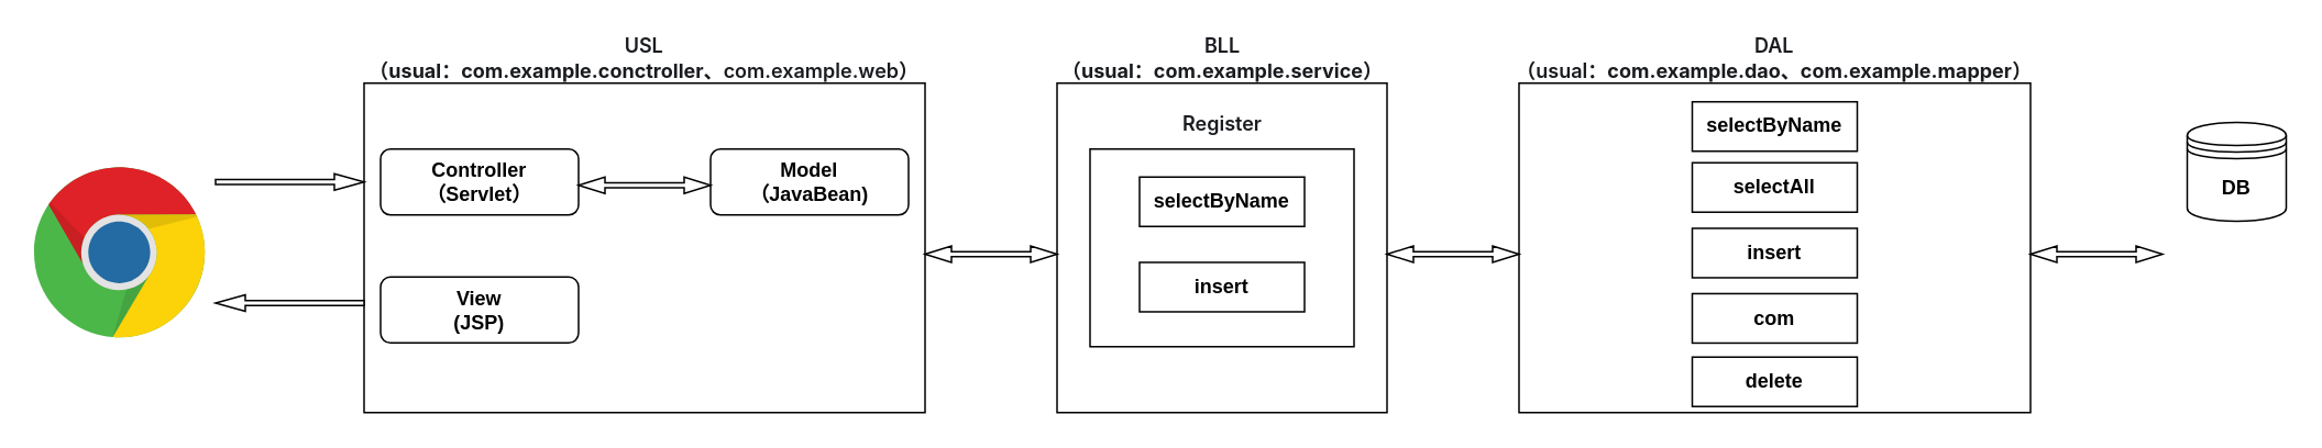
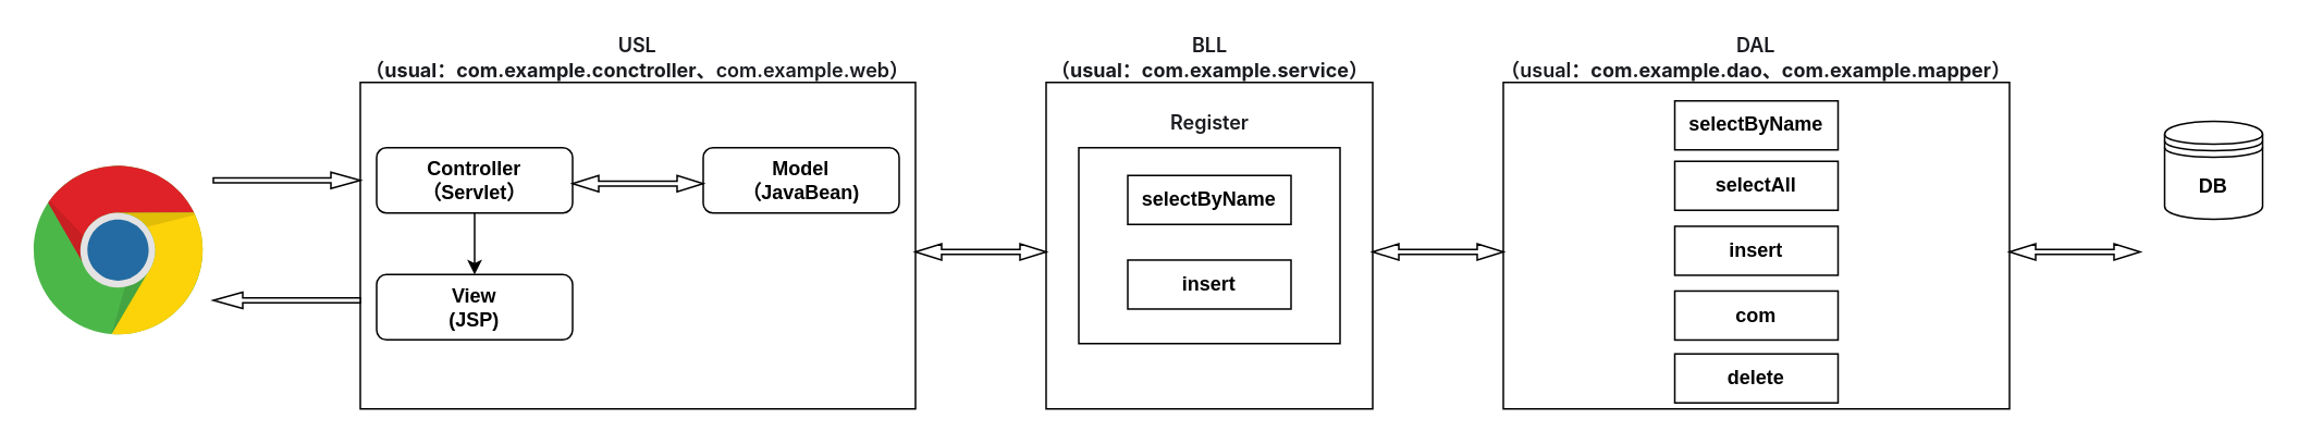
  <mxCell id="0" />
  <mxCell id="1" parent="0" />
  <mxCell id="2" value="" style="verticalLabelPosition=bottom;verticalAlign=top;html=1;shape=mxgraph.basic.rect;fillColor2=none;strokeWidth=1;size=20;indent=5;" vertex="1" parent="1"><mxGeometry x="640" y="50" width="200" height="200" as="geometry" /></mxCell>
  <mxCell id="3" value="" style="verticalLabelPosition=bottom;verticalAlign=top;html=1;shape=mxgraph.basic.rect;fillColor2=none;strokeWidth=1;size=20;indent=5;" vertex="1" parent="1"><mxGeometry x="920" y="50" width="310" height="200" as="geometry" /></mxCell>
  <mxCell id="4" value="" style="verticalLabelPosition=bottom;verticalAlign=top;html=1;shape=mxgraph.basic.rect;fillColor2=none;strokeWidth=1;size=20;indent=5;" vertex="1" parent="1"><mxGeometry x="220" y="50" width="340" height="200" as="geometry" /></mxCell>
  <mxCell id="5" value="&lt;span style=&quot;box-sizing: inherit; font-weight: bolder; font-family: Verdana, sans-serif; text-align: left; background-color: rgb(255, 255, 255);&quot;&gt;View&lt;/span&gt;&lt;div&gt;&lt;span style=&quot;box-sizing: inherit; font-weight: bolder; font-family: Verdana, sans-serif; text-align: left; background-color: rgb(255, 255, 255);&quot;&gt;(JSP)&lt;/span&gt;&lt;/div&gt;" style="rounded=1;whiteSpace=wrap;html=1;" vertex="1" parent="1"><mxGeometry x="230" y="167.7" width="120" height="40" as="geometry" /></mxCell>
+ <mxCell id="6" style="edgeStyle=orthogonalEdgeStyle;rounded=0;orthogonalLoop=1;jettySize=auto;html=1;exitX=0.5;exitY=1;exitDx=0;exitDy=0;entryX=0.5;entryY=0;entryDx=0;entryDy=0;" edge="1" parent="1" source="7" target="5"><mxGeometry relative="1" as="geometry" /></mxCell>
  <mxCell id="7" value="&lt;span style=&quot;box-sizing: inherit; font-weight: bolder; font-family: Verdana, sans-serif; text-align: left; background-color: rgb(255, 255, 255);&quot;&gt;Controller&lt;br&gt;（Servlet）&lt;/span&gt;" style="rounded=1;whiteSpace=wrap;html=1;" vertex="1" parent="1"><mxGeometry x="230" y="90" width="120" height="40" as="geometry" /></mxCell>
  <mxCell id="8" value="&lt;span style=&quot;box-sizing: inherit; font-weight: bolder; font-family: Verdana, sans-serif; text-align: left; background-color: rgb(255, 255, 255);&quot;&gt;Model&lt;/span&gt;&lt;div&gt;&lt;span style=&quot;box-sizing: inherit; font-weight: bolder; font-family: Verdana, sans-serif; text-align: left; background-color: rgb(255, 255, 255);&quot;&gt;（JavaBean)&lt;/span&gt;&lt;/div&gt;" style="rounded=1;whiteSpace=wrap;html=1;" vertex="1" parent="1"><mxGeometry x="430" y="90" width="120" height="40" as="geometry" /></mxCell>
  <mxCell id="9" value="" style="dashed=0;outlineConnect=0;html=1;align=center;labelPosition=center;verticalLabelPosition=bottom;verticalAlign=top;shape=mxgraph.weblogos.chrome" vertex="1" parent="1"><mxGeometry x="20" y="101" width="104.8" height="105.64" as="geometry" /></mxCell>
  <mxCell id="10" value="" style="shape=doubleArrow;whiteSpace=wrap;html=1;" vertex="1" parent="1"><mxGeometry x="350" y="107" width="80" height="10" as="geometry" /></mxCell>
  <mxCell id="11" value="" style="shape=singleArrow;direction=west;whiteSpace=wrap;html=1;" vertex="1" parent="1"><mxGeometry x="130" y="178.48" width="90" height="10" as="geometry" /></mxCell>
  <mxCell id="12" value="" style="shape=singleArrow;whiteSpace=wrap;html=1;" vertex="1" parent="1"><mxGeometry x="130" y="105" width="90" height="10" as="geometry" /></mxCell>
  <mxCell id="13" value="" style="shape=doubleArrow;whiteSpace=wrap;html=1;" vertex="1" parent="1"><mxGeometry x="560" y="148.82" width="80" height="10" as="geometry" /></mxCell>
  <mxCell id="14" value="" style="shape=doubleArrow;whiteSpace=wrap;html=1;" vertex="1" parent="1"><mxGeometry x="840" y="148.82" width="80" height="10" as="geometry" /></mxCell>
  <mxCell id="15" value="&lt;span style=&quot;font-synthesis: style; font-weight: 600; color: rgb(25, 27, 31); font-family: -apple-system, BlinkMacSystemFont, &amp;quot;Helvetica Neue&amp;quot;, &amp;quot;PingFang SC&amp;quot;, &amp;quot;Microsoft YaHei&amp;quot;, &amp;quot;Source Han Sans SC&amp;quot;, &amp;quot;Noto Sans CJK SC&amp;quot;, &amp;quot;WenQuanYi Micro Hei&amp;quot;, sans-serif; text-align: start; text-wrap: wrap; background-color: rgb(255, 255, 255);&quot;&gt;&lt;font style=&quot;font-size: 12px;&quot;&gt;Register&lt;/font&gt;&lt;/span&gt;" style="text;html=1;align=center;verticalAlign=middle;resizable=0;points=[];autosize=1;strokeColor=none;fillColor=none;" vertex="1" parent="1"><mxGeometry x="705" y="60" width="70" height="30" as="geometry" /></mxCell>
  <mxCell id="16" value="" style="rounded=0;whiteSpace=wrap;html=1;" vertex="1" parent="1"><mxGeometry x="660" y="90" width="160" height="120" as="geometry" /></mxCell>
  <mxCell id="17" value="selectByName" style="whiteSpace=wrap;html=1;fontStyle=1" vertex="1" parent="1"><mxGeometry x="690" y="107" width="100" height="30" as="geometry" /></mxCell>
  <mxCell id="18" value="insert" style="whiteSpace=wrap;html=1;fontStyle=1" vertex="1" parent="1"><mxGeometry x="690" y="158.82" width="100" height="30" as="geometry" /></mxCell>
  <mxCell id="19" value="selectByName" style="whiteSpace=wrap;html=1;fontStyle=1" vertex="1" parent="1"><mxGeometry x="1025" y="61.32" width="100" height="30" as="geometry" /></mxCell>
  <mxCell id="20" value="selectAll" style="whiteSpace=wrap;html=1;fontStyle=1" vertex="1" parent="1"><mxGeometry x="1025" y="98.32" width="100" height="30" as="geometry" /></mxCell>
  <mxCell id="21" value="insert" style="whiteSpace=wrap;html=1;fontStyle=1" vertex="1" parent="1"><mxGeometry x="1025" y="138.14" width="100" height="30" as="geometry" /></mxCell>
  <mxCell id="22" value="com" style="whiteSpace=wrap;html=1;fontStyle=1" vertex="1" parent="1"><mxGeometry x="1025" y="177.8" width="100" height="30" as="geometry" /></mxCell>
  <mxCell id="23" value="delete" style="whiteSpace=wrap;html=1;fontStyle=1" vertex="1" parent="1"><mxGeometry x="1025" y="216.32" width="100" height="30" as="geometry" /></mxCell>
  <mxCell id="24" value="&lt;b&gt;DB&lt;/b&gt;" style="shape=datastore;whiteSpace=wrap;html=1;" vertex="1" parent="1"><mxGeometry x="1325" y="73.82" width="60" height="60" as="geometry" /></mxCell>
  <mxCell id="25" value="" style="shape=doubleArrow;whiteSpace=wrap;html=1;" vertex="1" parent="1"><mxGeometry x="1230" y="148.82" width="80" height="10" as="geometry" /></mxCell>
  <mxCell id="26" value="&lt;span style=&quot;color: rgb(25, 27, 31); font-family: -apple-system, BlinkMacSystemFont, &amp;quot;Helvetica Neue&amp;quot;, &amp;quot;PingFang SC&amp;quot;, &amp;quot;Microsoft YaHei&amp;quot;, &amp;quot;Source Han Sans SC&amp;quot;, &amp;quot;Noto Sans CJK SC&amp;quot;, &amp;quot;WenQuanYi Micro Hei&amp;quot;, sans-serif; font-weight: 600; text-align: start; background-color: rgb(255, 255, 255);&quot;&gt;USL&lt;/span&gt;&lt;div&gt;&lt;span style=&quot;text-align: start; background-color: rgb(255, 255, 255);&quot;&gt;&lt;font face=&quot;-apple-system, BlinkMacSystemFont, Helvetica Neue, PingFang SC, Microsoft YaHei, Source Han Sans SC, Noto Sans CJK SC, WenQuanYi Micro Hei, sans-serif&quot; color=&quot;#191b1f&quot;&gt;&lt;b&gt;（usual：com.example.conctroller、&lt;/b&gt;&lt;/font&gt;&lt;/span&gt;&lt;span style=&quot;background-color: rgb(255, 255, 255); color: rgb(25, 27, 31); font-family: -apple-system, BlinkMacSystemFont, &amp;quot;Helvetica Neue&amp;quot;, &amp;quot;PingFang SC&amp;quot;, &amp;quot;Microsoft YaHei&amp;quot;, &amp;quot;Source Han Sans SC&amp;quot;, &amp;quot;Noto Sans CJK SC&amp;quot;, &amp;quot;WenQuanYi Micro Hei&amp;quot;, sans-serif; font-weight: 600; text-align: start;&quot;&gt;com.example.web&lt;/span&gt;&lt;span style=&quot;color: rgb(25, 27, 31); font-family: -apple-system, BlinkMacSystemFont, &amp;quot;Helvetica Neue&amp;quot;, &amp;quot;PingFang SC&amp;quot;, &amp;quot;Microsoft YaHei&amp;quot;, &amp;quot;Source Han Sans SC&amp;quot;, &amp;quot;Noto Sans CJK SC&amp;quot;, &amp;quot;WenQuanYi Micro Hei&amp;quot;, sans-serif; font-weight: 600; text-align: start; background-color: rgb(255, 255, 255);&quot;&gt;）&lt;/span&gt;&lt;/div&gt;" style="text;strokeColor=none;align=center;fillColor=none;html=1;verticalAlign=middle;whiteSpace=wrap;rounded=0;" vertex="1" parent="1"><mxGeometry x="205" y="20" width="370" height="30" as="geometry" /></mxCell>
  <mxCell id="27" value="&lt;span style=&quot;color: rgb(25, 27, 31); font-family: -apple-system, BlinkMacSystemFont, &amp;quot;Helvetica Neue&amp;quot;, &amp;quot;PingFang SC&amp;quot;, &amp;quot;Microsoft YaHei&amp;quot;, &amp;quot;Source Han Sans SC&amp;quot;, &amp;quot;Noto Sans CJK SC&amp;quot;, &amp;quot;WenQuanYi Micro Hei&amp;quot;, sans-serif; font-weight: 600; text-align: start; background-color: rgb(255, 255, 255);&quot;&gt;BLL&lt;/span&gt;&lt;div&gt;&lt;span style=&quot;color: rgb(25, 27, 31); font-family: -apple-system, BlinkMacSystemFont, &amp;quot;Helvetica Neue&amp;quot;, &amp;quot;PingFang SC&amp;quot;, &amp;quot;Microsoft YaHei&amp;quot;, &amp;quot;Source Han Sans SC&amp;quot;, &amp;quot;Noto Sans CJK SC&amp;quot;, &amp;quot;WenQuanYi Micro Hei&amp;quot;, sans-serif; font-weight: 600; text-align: start; background-color: rgb(255, 255, 255);&quot;&gt;（&lt;/span&gt;&lt;span style=&quot;background-color: initial;&quot;&gt;&lt;font face=&quot;-apple-system, BlinkMacSystemFont, Helvetica Neue, PingFang SC, Microsoft YaHei, Source Han Sans SC, Noto Sans CJK SC, WenQuanYi Micro Hei, sans-serif&quot; color=&quot;#191b1f&quot;&gt;&lt;b&gt;usual：c&lt;/b&gt;&lt;/font&gt;&lt;/span&gt;&lt;b style=&quot;border-color: var(--border-color); color: rgb(25, 27, 31); font-family: -apple-system, BlinkMacSystemFont, &amp;quot;Helvetica Neue&amp;quot;, &amp;quot;PingFang SC&amp;quot;, &amp;quot;Microsoft YaHei&amp;quot;, &amp;quot;Source Han Sans SC&amp;quot;, &amp;quot;Noto Sans CJK SC&amp;quot;, &amp;quot;WenQuanYi Micro Hei&amp;quot;, sans-serif; text-align: start; background-color: rgb(255, 255, 255);&quot;&gt;om.example.service&lt;/b&gt;&lt;span style=&quot;background-color: rgb(255, 255, 255); color: rgb(25, 27, 31); font-family: -apple-system, BlinkMacSystemFont, &amp;quot;Helvetica Neue&amp;quot;, &amp;quot;PingFang SC&amp;quot;, &amp;quot;Microsoft YaHei&amp;quot;, &amp;quot;Source Han Sans SC&amp;quot;, &amp;quot;Noto Sans CJK SC&amp;quot;, &amp;quot;WenQuanYi Micro Hei&amp;quot;, sans-serif; font-weight: 600; text-align: start;&quot;&gt;）&lt;/span&gt;&lt;/div&gt;" style="text;strokeColor=none;align=center;fillColor=none;html=1;verticalAlign=middle;whiteSpace=wrap;rounded=0;" vertex="1" parent="1"><mxGeometry x="592.5" y="20" width="295" height="30" as="geometry" /></mxCell>
  <mxCell id="28" value="&lt;span style=&quot;color: rgb(25, 27, 31); font-family: -apple-system, BlinkMacSystemFont, &amp;quot;Helvetica Neue&amp;quot;, &amp;quot;PingFang SC&amp;quot;, &amp;quot;Microsoft YaHei&amp;quot;, &amp;quot;Source Han Sans SC&amp;quot;, &amp;quot;Noto Sans CJK SC&amp;quot;, &amp;quot;WenQuanYi Micro Hei&amp;quot;, sans-serif; font-weight: 600; text-align: start; background-color: rgb(255, 255, 255);&quot;&gt;DAL&lt;/span&gt;&lt;div&gt;&lt;span style=&quot;color: rgb(25, 27, 31); font-family: -apple-system, BlinkMacSystemFont, &amp;quot;Helvetica Neue&amp;quot;, &amp;quot;PingFang SC&amp;quot;, &amp;quot;Microsoft YaHei&amp;quot;, &amp;quot;Source Han Sans SC&amp;quot;, &amp;quot;Noto Sans CJK SC&amp;quot;, &amp;quot;WenQuanYi Micro Hei&amp;quot;, sans-serif; font-weight: 600; text-align: start; background-color: rgb(255, 255, 255);&quot;&gt;（usual：&lt;/span&gt;&lt;b style=&quot;border-color: var(--border-color); color: rgb(25, 27, 31); font-family: -apple-system, BlinkMacSystemFont, &amp;quot;Helvetica Neue&amp;quot;, &amp;quot;PingFang SC&amp;quot;, &amp;quot;Microsoft YaHei&amp;quot;, &amp;quot;Source Han Sans SC&amp;quot;, &amp;quot;Noto Sans CJK SC&amp;quot;, &amp;quot;WenQuanYi Micro Hei&amp;quot;, sans-serif; text-align: start; background-color: rgb(255, 255, 255);&quot;&gt;com.example.dao、&lt;/b&gt;&lt;b style=&quot;border-color: var(--border-color); color: rgb(25, 27, 31); font-family: -apple-system, BlinkMacSystemFont, &amp;quot;Helvetica Neue&amp;quot;, &amp;quot;PingFang SC&amp;quot;, &amp;quot;Microsoft YaHei&amp;quot;, &amp;quot;Source Han Sans SC&amp;quot;, &amp;quot;Noto Sans CJK SC&amp;quot;, &amp;quot;WenQuanYi Micro Hei&amp;quot;, sans-serif; text-align: start; background-color: rgb(255, 255, 255);&quot;&gt;com.example.mapper&lt;/b&gt;&lt;span style=&quot;color: rgb(25, 27, 31); font-family: -apple-system, BlinkMacSystemFont, &amp;quot;Helvetica Neue&amp;quot;, &amp;quot;PingFang SC&amp;quot;, &amp;quot;Microsoft YaHei&amp;quot;, &amp;quot;Source Han Sans SC&amp;quot;, &amp;quot;Noto Sans CJK SC&amp;quot;, &amp;quot;WenQuanYi Micro Hei&amp;quot;, sans-serif; font-weight: 600; text-align: start; background-color: rgb(255, 255, 255);&quot;&gt;）&lt;/span&gt;&lt;/div&gt;" style="text;strokeColor=none;align=center;fillColor=none;html=1;verticalAlign=middle;whiteSpace=wrap;rounded=0;" vertex="1" parent="1"><mxGeometry x="870" y="20" width="410" height="30" as="geometry" /></mxCell>
